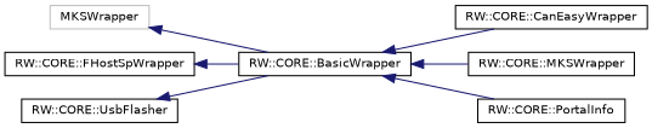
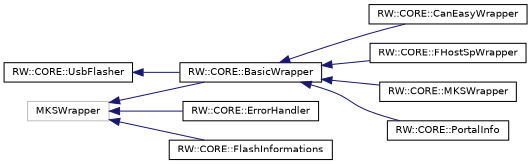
  digraph {
    rankdir=LR
    node [color=black fillcolor=white fontname=Helvetica fontsize=10 shape=record style=filled]
    edge [color=midnightblue dir=back fontname=Helvetica fontsize=10 labelfontname=Helvetica labelfontsize=10 style=solid]
    n1 [color=grey75 height=0.2 label=MKSWrapper width=0.4]
    n2 [height=0.2 label="RW::CORE::BasicWrapper" width=0.4]
+   n3 [height=0.2 label="RW::CORE::ErrorHandler" width=0.4]
+   n4 [height=0.2 label="RW::CORE::FlashInformations" width=0.4]
    n5 [height=0.2 label="RW::CORE::CanEasyWrapper" width=0.4]
    n6 [height=0.2 label="RW::CORE::FHostSpWrapper" width=0.4]
    n7 [height=0.2 label="RW::CORE::MKSWrapper" width=0.4]
    n8 [height=0.2 label="RW::CORE::PortalInfo" width=0.4]
    n9 [height=0.2 label="RW::CORE::UsbFlasher" width=0.4]
    n1 -> n2
+   n1 -> n3
+   n1 -> n4
    n2 -> n5
-   n6 -> n2
+   n2 -> n6
    n2 -> n7
    n2 -> n8
    n9 -> n2
  }
